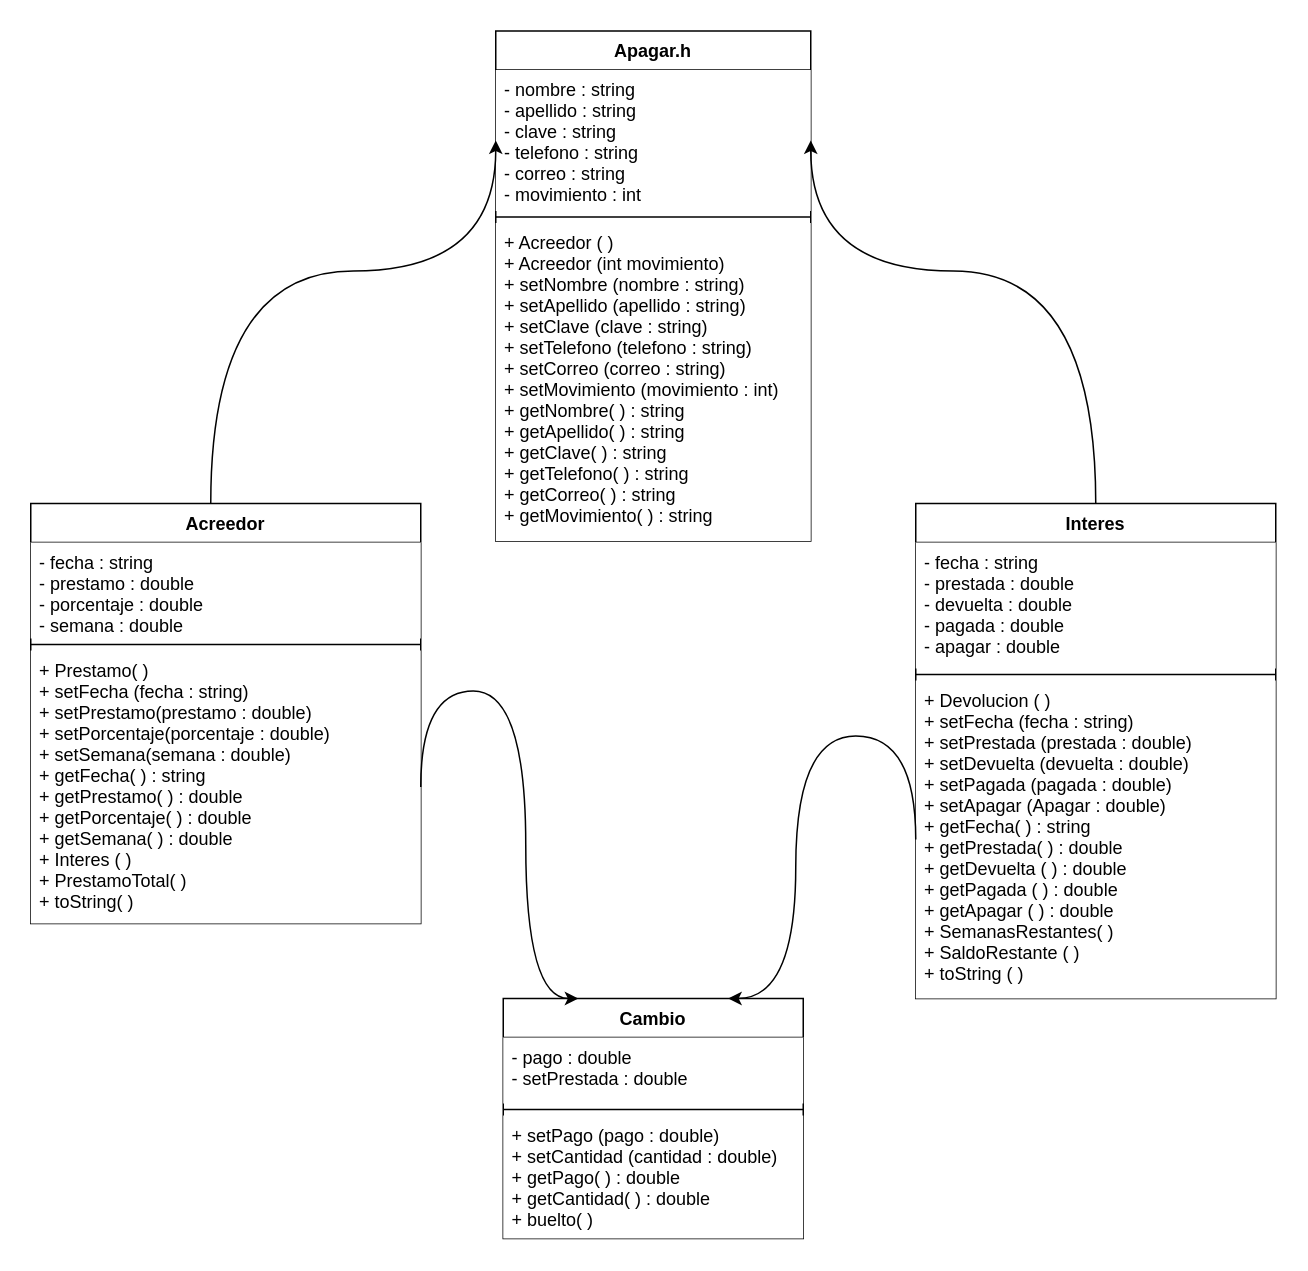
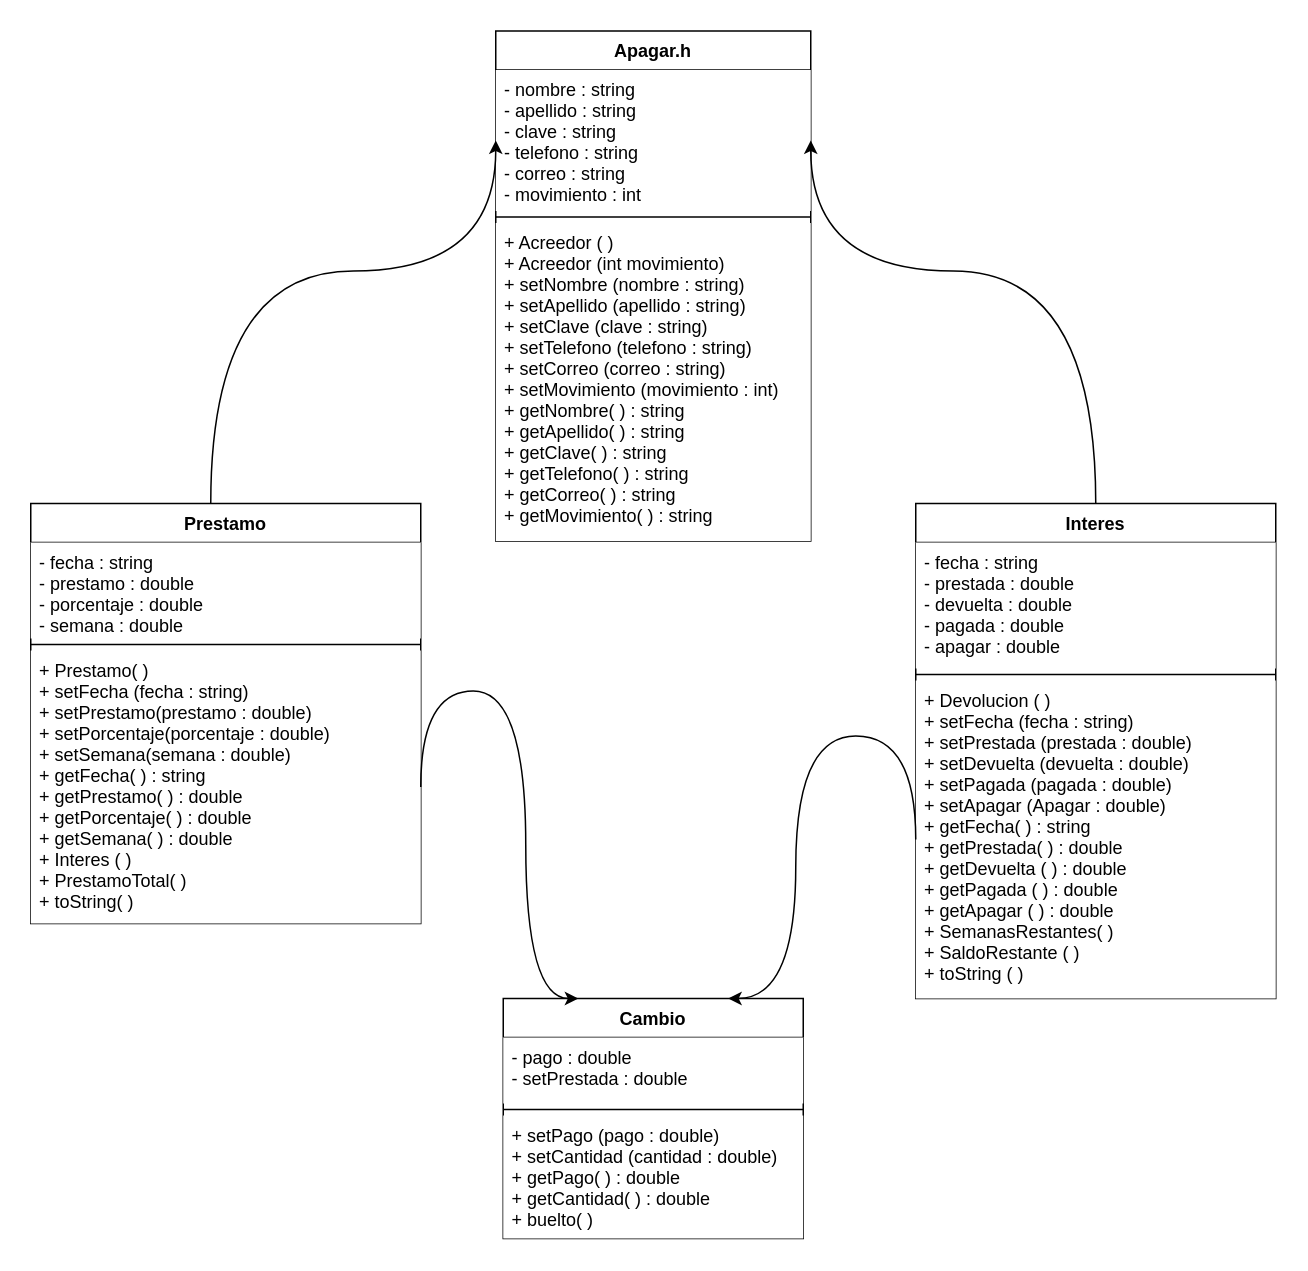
  <mxCell id="0" />
  <mxCell id="1" parent="0" />
  <mxCell id="2" value="Apagar.h" style="swimlane;fontStyle=1;align=center;verticalAlign=top;childLayout=stackLayout;horizontal=1;startSize=26;horizontalStack=0;resizeParent=1;resizeParentMax=0;resizeLast=0;collapsible=1;marginBottom=0;fillColor=default;gradientColor=none;" parent="1" vertex="1"><mxGeometry x="330" y="20" width="210" height="340" as="geometry" /></mxCell>
  <mxCell id="3" value="- nombre : string&#10;- apellido : string&#10;- clave : string&#10;- telefono : string&#10;- correo : string&#10;- movimiento : int" style="text;strokeColor=none;fillColor=default;align=left;verticalAlign=top;spacingLeft=4;spacingRight=4;overflow=hidden;rotatable=0;points=[[0,0.5],[1,0.5]];portConstraint=eastwest;" parent="2" vertex="1"><mxGeometry y="26" width="210" height="94" as="geometry" /></mxCell>
  <mxCell id="4" value="" style="line;strokeWidth=1;fillColor=none;align=left;verticalAlign=middle;spacingTop=-1;spacingLeft=3;spacingRight=3;rotatable=0;labelPosition=right;points=[];portConstraint=eastwest;strokeColor=inherit;" parent="2" vertex="1"><mxGeometry y="120" width="210" height="8" as="geometry" /></mxCell>
  <mxCell id="5" value="+ Acreedor ( )&#10;+ Acreedor (int movimiento)&#10;+ setNombre (nombre : string)&#10;+ setApellido (apellido : string)&#10;+ setClave (clave : string)&#10;+ setTelefono (telefono : string)&#10;+ setCorreo (correo : string)&#10;+ setMovimiento (movimiento : int)&#10;+ getNombre( ) : string&#10;+ getApellido( ) : string&#10;+ getClave( ) : string&#10;+ getTelefono( ) : string&#10;+ getCorreo( ) : string&#10;+ getMovimiento( ) : string" style="text;strokeColor=none;fillColor=default;align=left;verticalAlign=top;spacingLeft=4;spacingRight=4;overflow=hidden;rotatable=0;points=[[0,0.5],[1,0.5]];portConstraint=eastwest;" parent="2" vertex="1"><mxGeometry y="128" width="210" height="212" as="geometry" /></mxCell>
  <mxCell id="6" style="edgeStyle=orthogonalEdgeStyle;html=1;entryX=0;entryY=0.5;entryDx=0;entryDy=0;elbow=vertical;curved=1;" parent="1" source="7" target="3" edge="1"><mxGeometry relative="1" as="geometry"><Array as="points"><mxPoint x="140" y="180" /><mxPoint x="330" y="180" /></Array></mxGeometry></mxCell>
- <mxCell id="7" value="Acreedor" style="swimlane;fontStyle=1;align=center;verticalAlign=top;childLayout=stackLayout;horizontal=1;startSize=26;horizontalStack=0;resizeParent=1;resizeParentMax=0;resizeLast=0;collapsible=1;marginBottom=0;" parent="1" vertex="1"><mxGeometry x="20" y="335" width="260" height="280" as="geometry" /></mxCell>
+ <mxCell id="7" value="Prestamo" style="swimlane;fontStyle=1;align=center;verticalAlign=top;childLayout=stackLayout;horizontal=1;startSize=26;horizontalStack=0;resizeParent=1;resizeParentMax=0;resizeLast=0;collapsible=1;marginBottom=0;" parent="1" vertex="1"><mxGeometry x="20" y="335" width="260" height="280" as="geometry" /></mxCell>
  <mxCell id="8" value="- fecha : string&#10;- prestamo : double&#10;- porcentaje : double&#10;- semana : double" style="text;strokeColor=none;fillColor=default;align=left;verticalAlign=top;spacingLeft=4;spacingRight=4;overflow=hidden;rotatable=0;points=[[0,0.5],[1,0.5]];portConstraint=eastwest;" parent="7" vertex="1"><mxGeometry y="26" width="260" height="64" as="geometry" /></mxCell>
  <mxCell id="9" value="" style="line;strokeWidth=1;fillColor=none;align=left;verticalAlign=middle;spacingTop=-1;spacingLeft=3;spacingRight=3;rotatable=0;labelPosition=right;points=[];portConstraint=eastwest;strokeColor=inherit;" parent="7" vertex="1"><mxGeometry y="90" width="260" height="8" as="geometry" /></mxCell>
  <mxCell id="10" value="+ Prestamo( )&#10;+ setFecha (fecha : string)&#10;+ setPrestamo(prestamo : double)&#10;+ setPorcentaje(porcentaje : double)&#10;+ setSemana(semana : double)&#10;+ getFecha( ) : string&#10;+ getPrestamo( ) : double&#10;+ getPorcentaje( ) : double&#10;+ getSemana( ) : double&#10;+ Interes ( )&#10;+ PrestamoTotal( )&#10;+ toString( )" style="text;strokeColor=none;fillColor=default;align=left;verticalAlign=top;spacingLeft=4;spacingRight=4;overflow=hidden;rotatable=0;points=[[0,0.5],[1,0.5]];portConstraint=eastwest;" parent="7" vertex="1"><mxGeometry y="98" width="260" height="182" as="geometry" /></mxCell>
  <mxCell id="11" style="edgeStyle=orthogonalEdgeStyle;html=1;exitX=0.5;exitY=0;exitDx=0;exitDy=0;entryX=1;entryY=0.5;entryDx=0;entryDy=0;elbow=vertical;curved=1;" parent="1" source="12" target="3" edge="1"><mxGeometry relative="1" as="geometry"><Array as="points"><mxPoint x="730" y="180" /><mxPoint x="540" y="180" /></Array></mxGeometry></mxCell>
  <mxCell id="12" value="Interes" style="swimlane;fontStyle=1;align=center;verticalAlign=top;childLayout=stackLayout;horizontal=1;startSize=26;horizontalStack=0;resizeParent=1;resizeParentMax=0;resizeLast=0;collapsible=1;marginBottom=0;" parent="1" vertex="1"><mxGeometry x="610" y="335" width="240" height="330" as="geometry" /></mxCell>
  <mxCell id="13" value="- fecha : string&#10;- prestada : double&#10;- devuelta : double&#10;- pagada : double&#10;- apagar : double" style="text;strokeColor=none;fillColor=default;align=left;verticalAlign=top;spacingLeft=4;spacingRight=4;overflow=hidden;rotatable=0;points=[[0,0.5],[1,0.5]];portConstraint=eastwest;" parent="12" vertex="1"><mxGeometry y="26" width="240" height="84" as="geometry" /></mxCell>
  <mxCell id="14" value="" style="line;strokeWidth=1;fillColor=none;align=left;verticalAlign=middle;spacingTop=-1;spacingLeft=3;spacingRight=3;rotatable=0;labelPosition=right;points=[];portConstraint=eastwest;strokeColor=inherit;" parent="12" vertex="1"><mxGeometry y="110" width="240" height="8" as="geometry" /></mxCell>
  <mxCell id="15" value="+ Devolucion ( )&#10;+ setFecha (fecha : string)&#10;+ setPrestada (prestada : double)&#10;+ setDevuelta (devuelta : double)&#10;+ setPagada (pagada : double)&#10;+ setApagar (Apagar : double)&#10;+ getFecha( ) : string&#10;+ getPrestada( ) : double&#10;+ getDevuelta ( ) : double&#10;+ getPagada ( ) : double&#10;+ getApagar ( ) : double&#10;+ SemanasRestantes( )&#10;+ SaldoRestante ( )&#10;+ toString ( )&#10;" style="text;strokeColor=none;fillColor=default;align=left;verticalAlign=top;spacingLeft=4;spacingRight=4;overflow=hidden;rotatable=0;points=[[0,0.5],[1,0.5]];portConstraint=eastwest;" parent="12" vertex="1"><mxGeometry y="118" width="240" height="212" as="geometry" /></mxCell>
  <mxCell id="16" value="Cambio" style="swimlane;fontStyle=1;align=center;verticalAlign=top;childLayout=stackLayout;horizontal=1;startSize=26;horizontalStack=0;resizeParent=1;resizeParentMax=0;resizeLast=0;collapsible=1;marginBottom=0;" parent="1" vertex="1"><mxGeometry x="335" y="665" width="200" height="160" as="geometry"><mxRectangle x="325" y="750" width="80" height="30" as="alternateBounds" /></mxGeometry></mxCell>
  <mxCell id="17" value="- pago : double&#10;- setPrestada : double" style="text;strokeColor=none;fillColor=default;align=left;verticalAlign=top;spacingLeft=4;spacingRight=4;overflow=hidden;rotatable=0;points=[[0,0.5],[1,0.5]];portConstraint=eastwest;" parent="16" vertex="1"><mxGeometry y="26" width="200" height="44" as="geometry" /></mxCell>
  <mxCell id="18" value="" style="line;strokeWidth=1;fillColor=none;align=left;verticalAlign=middle;spacingTop=-1;spacingLeft=3;spacingRight=3;rotatable=0;labelPosition=right;points=[];portConstraint=eastwest;strokeColor=inherit;" parent="16" vertex="1"><mxGeometry y="70" width="200" height="8" as="geometry" /></mxCell>
  <mxCell id="19" value="+ setPago (pago : double)&#10;+ setCantidad (cantidad : double)&#10;+ getPago( ) : double&#10;+ getCantidad( ) : double&#10;+ buelto( ) " style="text;strokeColor=none;fillColor=default;align=left;verticalAlign=top;spacingLeft=4;spacingRight=4;overflow=hidden;rotatable=0;points=[[0,0.5],[1,0.5]];portConstraint=eastwest;" parent="16" vertex="1"><mxGeometry y="78" width="200" height="82" as="geometry" /></mxCell>
  <mxCell id="20" style="edgeStyle=orthogonalEdgeStyle;html=1;exitX=0;exitY=0.5;exitDx=0;exitDy=0;entryX=0.75;entryY=0;entryDx=0;entryDy=0;elbow=vertical;curved=1;" parent="1" source="15" target="16" edge="1"><mxGeometry relative="1" as="geometry"><Array as="points"><mxPoint x="610" y="490" /><mxPoint x="530" y="490" /><mxPoint x="530" y="665" /></Array></mxGeometry></mxCell>
  <mxCell id="21" style="edgeStyle=orthogonalEdgeStyle;html=1;exitX=1;exitY=0.5;exitDx=0;exitDy=0;entryX=0.25;entryY=0;entryDx=0;entryDy=0;elbow=vertical;curved=1;" parent="1" source="10" target="16" edge="1"><mxGeometry relative="1" as="geometry"><Array as="points"><mxPoint x="280" y="460" /><mxPoint x="350" y="460" /><mxPoint x="350" y="665" /></Array></mxGeometry></mxCell>
